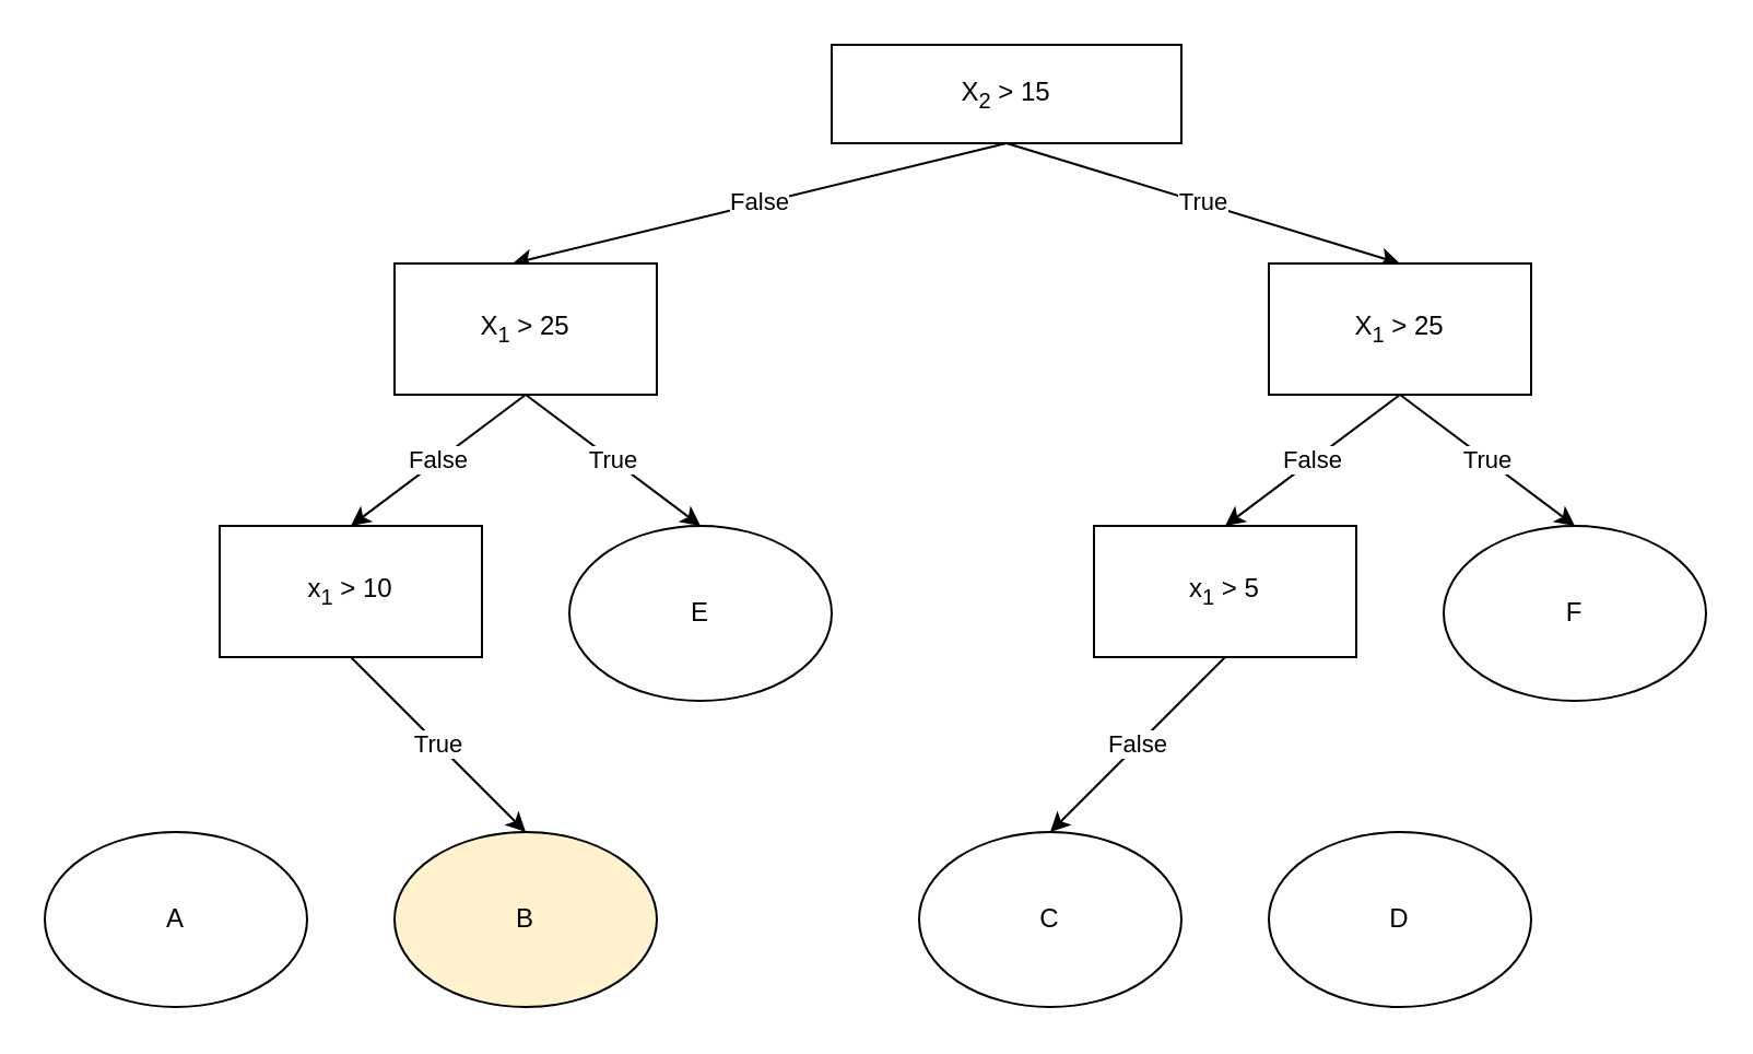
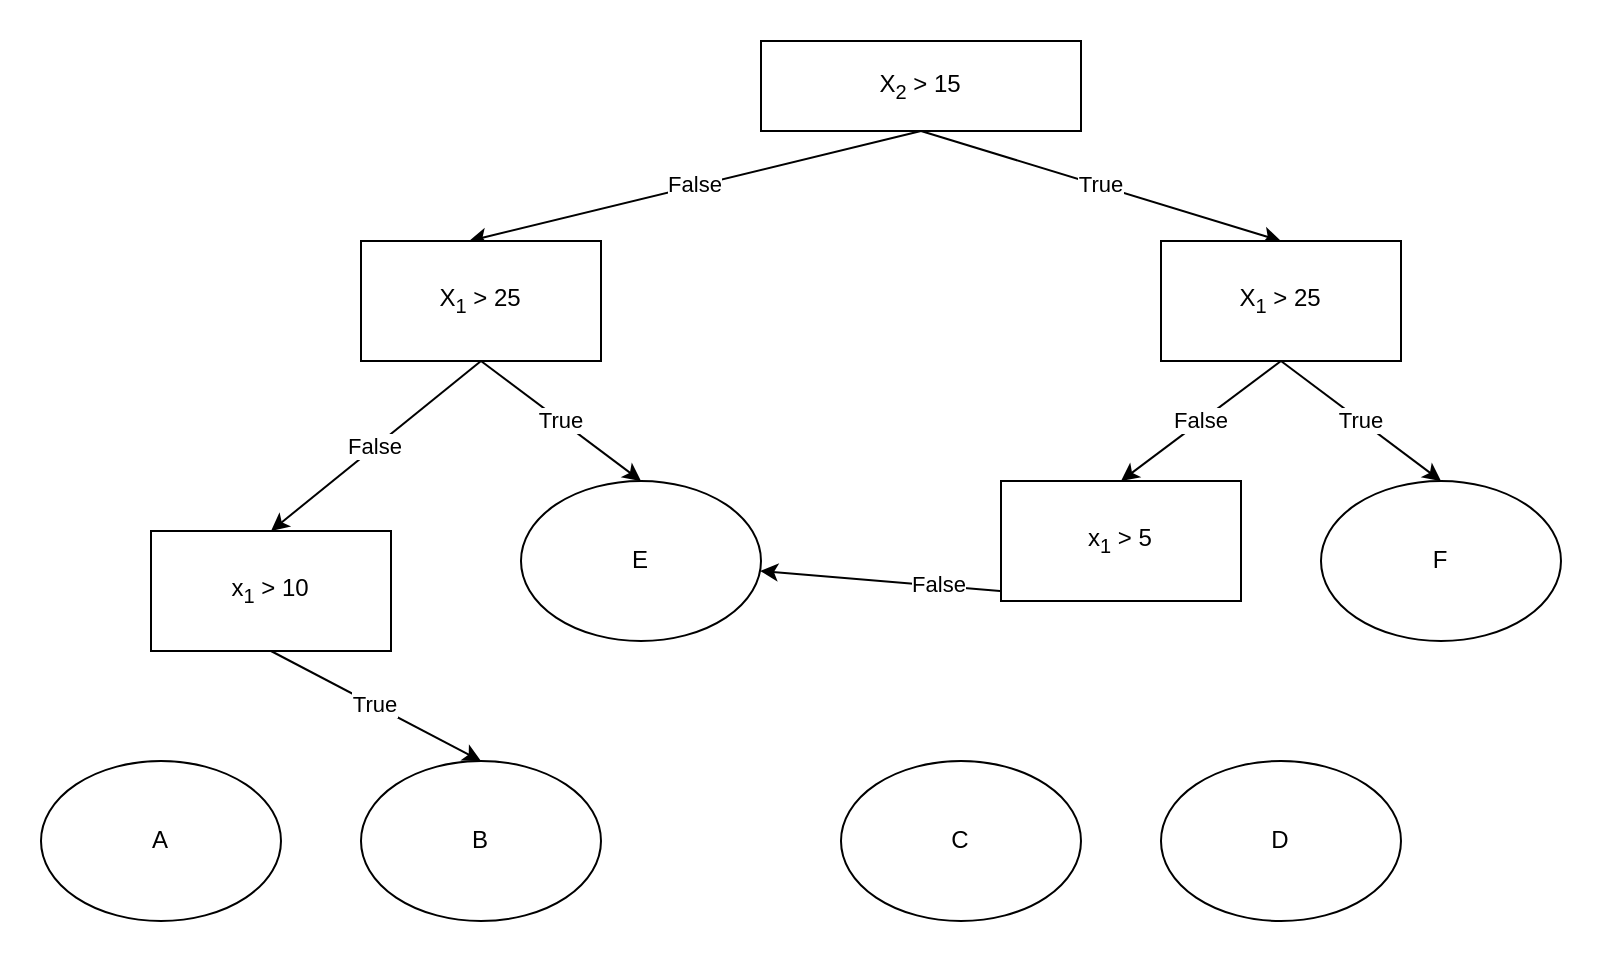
  <mxCell id="0" />
  <mxCell id="1" parent="0" />
  <mxCell id="2" value="False" style="rounded=0;orthogonalLoop=1;jettySize=auto;html=1;exitX=0.5;exitY=1;exitDx=0;exitDy=0;entryX=0.45;entryY=0;entryDx=0;entryDy=0;entryPerimeter=0;" edge="1" parent="1" source="4" target="7"><mxGeometry relative="1" as="geometry" /></mxCell>
  <mxCell id="3" value="True" style="rounded=0;orthogonalLoop=1;jettySize=auto;html=1;exitX=0.5;exitY=1;exitDx=0;exitDy=0;entryX=0.5;entryY=0;entryDx=0;entryDy=0;" edge="1" parent="1" source="4" target="8"><mxGeometry relative="1" as="geometry" /></mxCell>
  <mxCell id="4" value="X&lt;sub&gt;2&lt;/sub&gt; &amp;gt; 15" style="rounded=0;whiteSpace=wrap;html=1;" vertex="1" parent="1"><mxGeometry x="380" y="20" width="160" height="45" as="geometry" /></mxCell>
  <mxCell id="5" value="False" style="rounded=0;orthogonalLoop=1;jettySize=auto;html=1;exitX=0.5;exitY=1;exitDx=0;exitDy=0;entryX=0.5;entryY=0;entryDx=0;entryDy=0;" edge="1" parent="1" source="7" target="10"><mxGeometry relative="1" as="geometry" /></mxCell>
  <mxCell id="6" value="True" style="rounded=0;orthogonalLoop=1;jettySize=auto;html=1;exitX=0.5;exitY=1;exitDx=0;exitDy=0;entryX=0.5;entryY=0;entryDx=0;entryDy=0;" edge="1" parent="1" source="7"><mxGeometry relative="1" as="geometry"><mxPoint x="320" y="240" as="targetPoint" /></mxGeometry></mxCell>
  <mxCell id="7" value="X&lt;sub&gt;1&lt;/sub&gt; &amp;gt; 25" style="rounded=0;whiteSpace=wrap;html=1;" vertex="1" parent="1"><mxGeometry x="180" y="120" width="120" height="60" as="geometry" /></mxCell>
  <mxCell id="8" value="X&lt;sub&gt;1&lt;/sub&gt; &amp;gt; 25" style="rounded=0;whiteSpace=wrap;html=1;" vertex="1" parent="1"><mxGeometry x="580" y="120" width="120" height="60" as="geometry" /></mxCell>
  <mxCell id="9" value="True" style="edgeStyle=none;rounded=0;orthogonalLoop=1;jettySize=auto;html=1;exitX=0.5;exitY=1;exitDx=0;exitDy=0;entryX=0.5;entryY=0;entryDx=0;entryDy=0;" edge="1" parent="1" source="10" target="13"><mxGeometry relative="1" as="geometry" /></mxCell>
- <mxCell id="10" value="x&lt;sub&gt;1&lt;/sub&gt; &amp;gt; 10" style="rounded=0;whiteSpace=wrap;html=1;" vertex="1" parent="1"><mxGeometry x="100" y="240" width="120" height="60" as="geometry" /></mxCell>
+ <mxCell id="10" value="x&lt;sub&gt;1&lt;/sub&gt; &amp;gt; 10" style="rounded=0;whiteSpace=wrap;html=1;" vertex="1" parent="1"><mxGeometry x="75" y="265" width="120" height="60" as="geometry" /></mxCell>
  <mxCell id="11" value="E" style="ellipse;whiteSpace=wrap;html=1;" vertex="1" parent="1"><mxGeometry x="260" y="240" width="120" height="80" as="geometry" /></mxCell>
  <mxCell id="12" value="A" style="ellipse;whiteSpace=wrap;html=1;" vertex="1" parent="1"><mxGeometry x="20" y="380" width="120" height="80" as="geometry" /></mxCell>
- <mxCell id="13" value="B" style="ellipse;whiteSpace=wrap;html=1;fillColor=#fff2cc;" vertex="1" parent="1"><mxGeometry x="180" y="380" width="120" height="80" as="geometry" /></mxCell>
+ <mxCell id="13" value="B" style="ellipse;whiteSpace=wrap;html=1;" vertex="1" parent="1"><mxGeometry x="180" y="380" width="120" height="80" as="geometry" /></mxCell>
  <mxCell id="14" value="False" style="rounded=0;orthogonalLoop=1;jettySize=auto;html=1;exitX=0.5;exitY=1;exitDx=0;exitDy=0;entryX=0.5;entryY=0;entryDx=0;entryDy=0;" edge="1" parent="1" target="17"><mxGeometry relative="1" as="geometry"><mxPoint x="640" y="180" as="sourcePoint" /></mxGeometry></mxCell>
  <mxCell id="15" value="True" style="rounded=0;orthogonalLoop=1;jettySize=auto;html=1;exitX=0.5;exitY=1;exitDx=0;exitDy=0;entryX=0.5;entryY=0;entryDx=0;entryDy=0;" edge="1" parent="1"><mxGeometry relative="1" as="geometry"><mxPoint x="640" y="180" as="sourcePoint" /><mxPoint x="720" y="240" as="targetPoint" /></mxGeometry></mxCell>
- <mxCell id="16" value="False" style="edgeStyle=none;rounded=0;orthogonalLoop=1;jettySize=auto;html=1;exitX=0.5;exitY=1;exitDx=0;exitDy=0;entryX=0.5;entryY=0;entryDx=0;entryDy=0;" edge="1" parent="1" source="17" target="19"><mxGeometry relative="1" as="geometry" /></mxCell>
+ <mxCell id="16" value="False" style="edgeStyle=none;rounded=0;orthogonalLoop=1;jettySize=auto;html=1;exitX=0.5;exitY=1;exitDx=0;exitDy=0;" edge="1" parent="1" source="17" target="11"><mxGeometry relative="1" as="geometry" /></mxCell>
  <mxCell id="17" value="x&lt;sub&gt;1&lt;/sub&gt; &amp;gt; 5" style="rounded=0;whiteSpace=wrap;html=1;" vertex="1" parent="1"><mxGeometry x="500" y="240" width="120" height="60" as="geometry" /></mxCell>
  <mxCell id="18" value="F" style="ellipse;whiteSpace=wrap;html=1;" vertex="1" parent="1"><mxGeometry x="660" y="240" width="120" height="80" as="geometry" /></mxCell>
  <mxCell id="19" value="C" style="ellipse;whiteSpace=wrap;html=1;" vertex="1" parent="1"><mxGeometry x="420" y="380" width="120" height="80" as="geometry" /></mxCell>
  <mxCell id="20" value="D" style="ellipse;whiteSpace=wrap;html=1;" vertex="1" parent="1"><mxGeometry x="580" y="380" width="120" height="80" as="geometry" /></mxCell>
